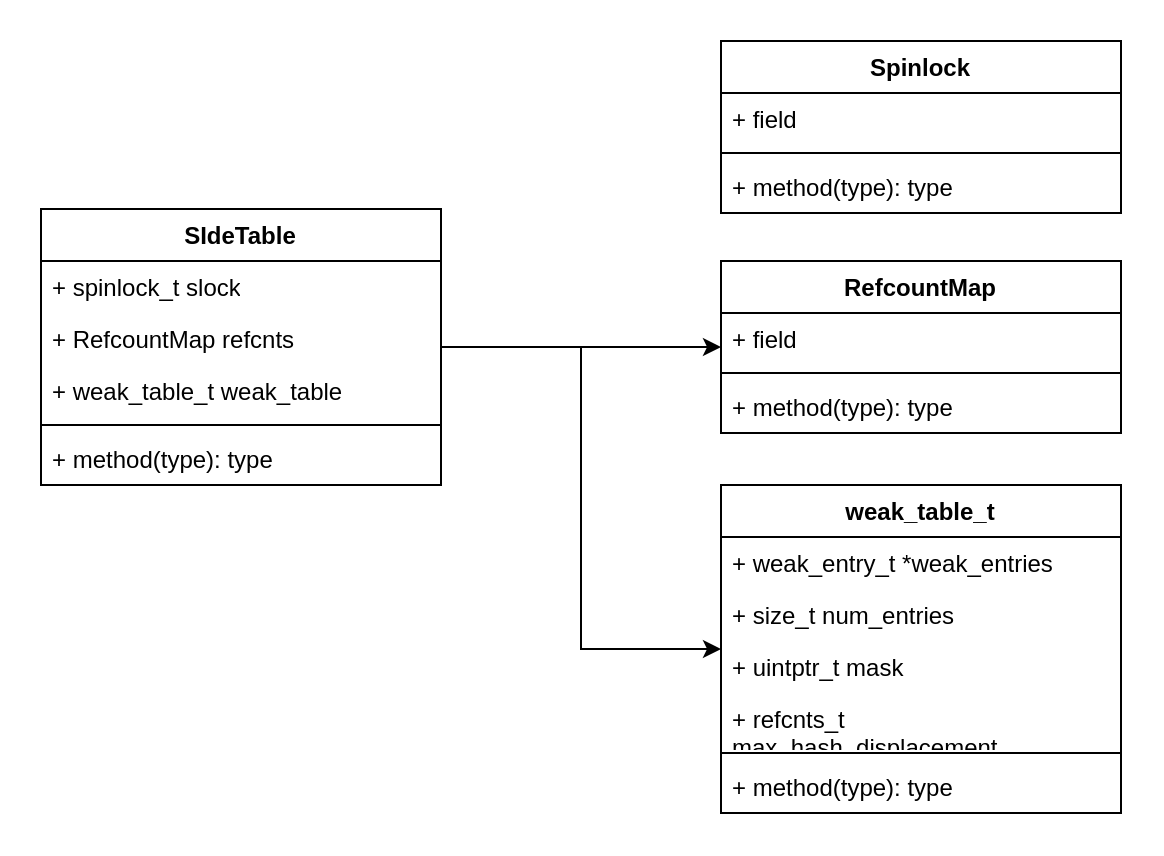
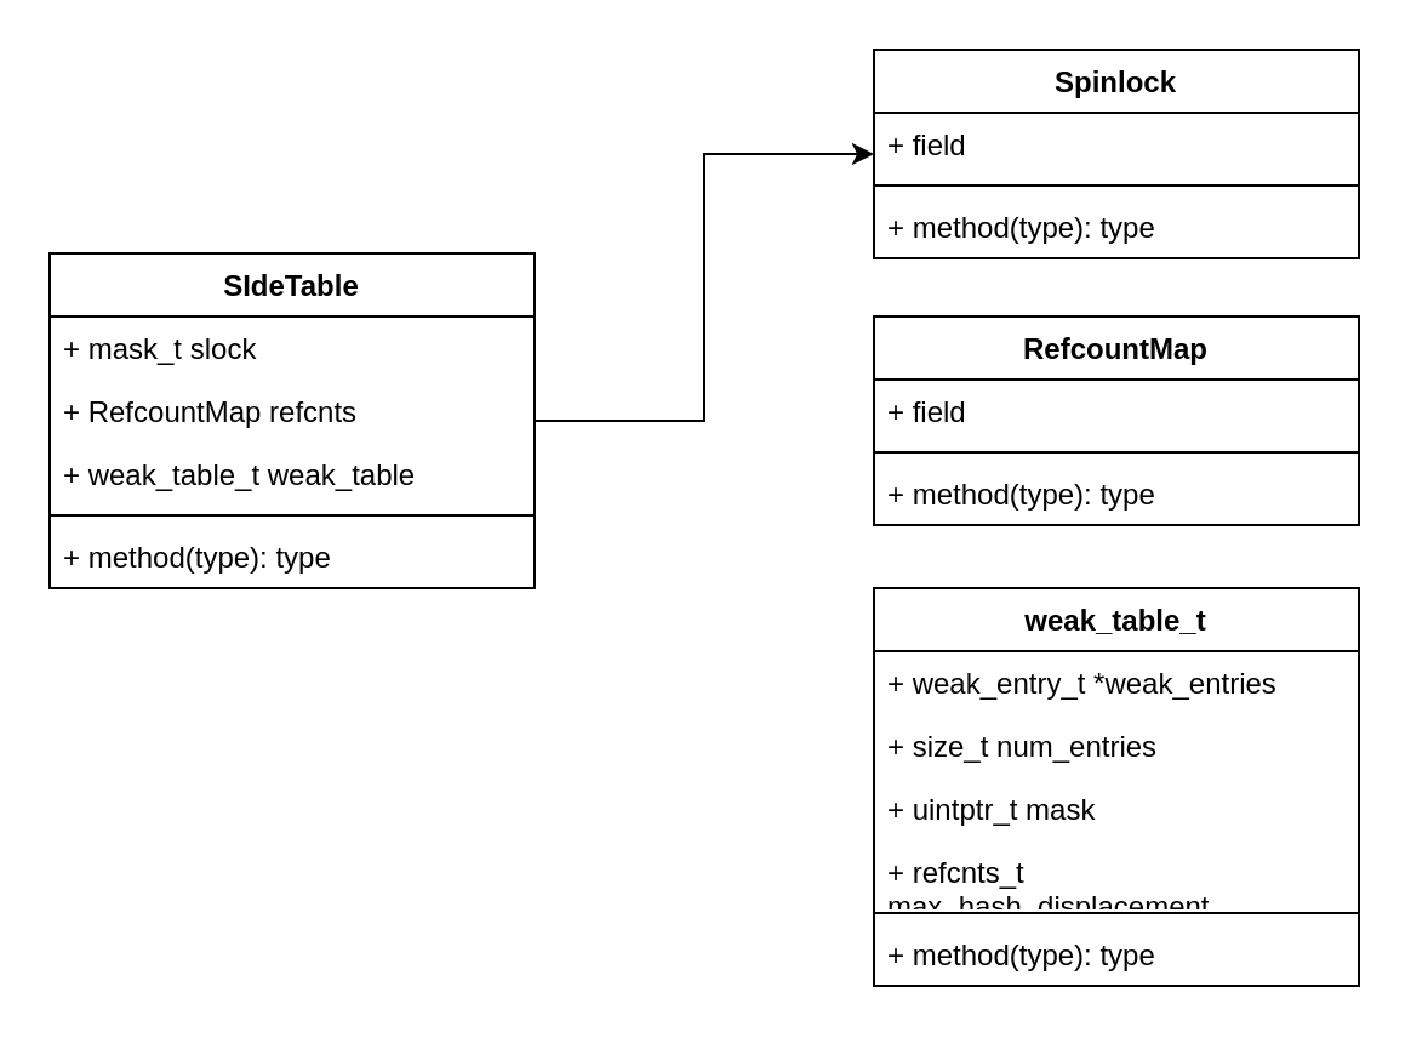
  <mxCell id="0" />
  <mxCell id="1" parent="0" />
- <mxCell id="3" style="edgeStyle=orthogonalEdgeStyle;rounded=0;orthogonalLoop=1;jettySize=auto;html=1;" edge="1" parent="1" source="5" target="15"><mxGeometry relative="1" as="geometry" /></mxCell>
- <mxCell id="4" style="edgeStyle=orthogonalEdgeStyle;rounded=0;orthogonalLoop=1;jettySize=auto;html=1;" edge="1" parent="1" source="5" target="19"><mxGeometry relative="1" as="geometry" /></mxCell>
+ <mxCell id="2" style="edgeStyle=orthogonalEdgeStyle;rounded=0;orthogonalLoop=1;jettySize=auto;html=1;" edge="1" parent="1" source="5" target="11"><mxGeometry relative="1" as="geometry" /></mxCell>
  <mxCell id="5" value="SIdeTable" style="swimlane;fontStyle=1;align=center;verticalAlign=top;childLayout=stackLayout;horizontal=1;startSize=26;horizontalStack=0;resizeParent=1;resizeParentMax=0;resizeLast=0;collapsible=1;marginBottom=0;whiteSpace=wrap;html=1;" vertex="1" parent="1"><mxGeometry x="20" y="104" width="200" height="138" as="geometry" /></mxCell>
- <mxCell id="6" value="+ spinlock_t slock" style="text;strokeColor=none;fillColor=none;align=left;verticalAlign=top;spacingLeft=4;spacingRight=4;overflow=hidden;rotatable=0;points=[[0,0.5],[1,0.5]];portConstraint=eastwest;whiteSpace=wrap;html=1;" vertex="1" parent="5"><mxGeometry y="26" width="200" height="26" as="geometry" /></mxCell>
+ <mxCell id="6" value="+ mask_t slock" style="text;strokeColor=none;fillColor=none;align=left;verticalAlign=top;spacingLeft=4;spacingRight=4;overflow=hidden;rotatable=0;points=[[0,0.5],[1,0.5]];portConstraint=eastwest;whiteSpace=wrap;html=1;" vertex="1" parent="5"><mxGeometry y="26" width="200" height="26" as="geometry" /></mxCell>
  <mxCell id="7" value="+ RefcountMap refcnts" style="text;strokeColor=none;fillColor=none;align=left;verticalAlign=top;spacingLeft=4;spacingRight=4;overflow=hidden;rotatable=0;points=[[0,0.5],[1,0.5]];portConstraint=eastwest;whiteSpace=wrap;html=1;" vertex="1" parent="5"><mxGeometry y="52" width="200" height="26" as="geometry" /></mxCell>
  <mxCell id="8" value="+ weak_table_t weak_table" style="text;strokeColor=none;fillColor=none;align=left;verticalAlign=top;spacingLeft=4;spacingRight=4;overflow=hidden;rotatable=0;points=[[0,0.5],[1,0.5]];portConstraint=eastwest;whiteSpace=wrap;html=1;" vertex="1" parent="5"><mxGeometry y="78" width="200" height="26" as="geometry" /></mxCell>
  <mxCell id="9" value="" style="line;strokeWidth=1;fillColor=none;align=left;verticalAlign=middle;spacingTop=-1;spacingLeft=3;spacingRight=3;rotatable=0;labelPosition=right;points=[];portConstraint=eastwest;strokeColor=inherit;" vertex="1" parent="5"><mxGeometry y="104" width="200" height="8" as="geometry" /></mxCell>
  <mxCell id="10" value="+ method(type): type" style="text;strokeColor=none;fillColor=none;align=left;verticalAlign=top;spacingLeft=4;spacingRight=4;overflow=hidden;rotatable=0;points=[[0,0.5],[1,0.5]];portConstraint=eastwest;whiteSpace=wrap;html=1;" vertex="1" parent="5"><mxGeometry y="112" width="200" height="26" as="geometry" /></mxCell>
  <mxCell id="11" value="Spinlock" style="swimlane;fontStyle=1;align=center;verticalAlign=top;childLayout=stackLayout;horizontal=1;startSize=26;horizontalStack=0;resizeParent=1;resizeParentMax=0;resizeLast=0;collapsible=1;marginBottom=0;whiteSpace=wrap;html=1;" vertex="1" parent="1"><mxGeometry x="360" y="20" width="200" height="86" as="geometry" /></mxCell>
  <mxCell id="12" value="+ field" style="text;strokeColor=none;fillColor=none;align=left;verticalAlign=top;spacingLeft=4;spacingRight=4;overflow=hidden;rotatable=0;points=[[0,0.5],[1,0.5]];portConstraint=eastwest;whiteSpace=wrap;html=1;" vertex="1" parent="11"><mxGeometry y="26" width="200" height="26" as="geometry" /></mxCell>
  <mxCell id="13" value="" style="line;strokeWidth=1;fillColor=none;align=left;verticalAlign=middle;spacingTop=-1;spacingLeft=3;spacingRight=3;rotatable=0;labelPosition=right;points=[];portConstraint=eastwest;strokeColor=inherit;" vertex="1" parent="11"><mxGeometry y="52" width="200" height="8" as="geometry" /></mxCell>
  <mxCell id="14" value="+ method(type): type" style="text;strokeColor=none;fillColor=none;align=left;verticalAlign=top;spacingLeft=4;spacingRight=4;overflow=hidden;rotatable=0;points=[[0,0.5],[1,0.5]];portConstraint=eastwest;whiteSpace=wrap;html=1;" vertex="1" parent="11"><mxGeometry y="60" width="200" height="26" as="geometry" /></mxCell>
  <mxCell id="15" value="RefcountMap" style="swimlane;fontStyle=1;align=center;verticalAlign=top;childLayout=stackLayout;horizontal=1;startSize=26;horizontalStack=0;resizeParent=1;resizeParentMax=0;resizeLast=0;collapsible=1;marginBottom=0;whiteSpace=wrap;html=1;" vertex="1" parent="1"><mxGeometry x="360" y="130" width="200" height="86" as="geometry" /></mxCell>
  <mxCell id="16" value="+ field" style="text;strokeColor=none;fillColor=none;align=left;verticalAlign=top;spacingLeft=4;spacingRight=4;overflow=hidden;rotatable=0;points=[[0,0.5],[1,0.5]];portConstraint=eastwest;whiteSpace=wrap;html=1;" vertex="1" parent="15"><mxGeometry y="26" width="200" height="26" as="geometry" /></mxCell>
  <mxCell id="17" value="" style="line;strokeWidth=1;fillColor=none;align=left;verticalAlign=middle;spacingTop=-1;spacingLeft=3;spacingRight=3;rotatable=0;labelPosition=right;points=[];portConstraint=eastwest;strokeColor=inherit;" vertex="1" parent="15"><mxGeometry y="52" width="200" height="8" as="geometry" /></mxCell>
  <mxCell id="18" value="+ method(type): type" style="text;strokeColor=none;fillColor=none;align=left;verticalAlign=top;spacingLeft=4;spacingRight=4;overflow=hidden;rotatable=0;points=[[0,0.5],[1,0.5]];portConstraint=eastwest;whiteSpace=wrap;html=1;" vertex="1" parent="15"><mxGeometry y="60" width="200" height="26" as="geometry" /></mxCell>
  <mxCell id="19" value="weak_table_t" style="swimlane;fontStyle=1;align=center;verticalAlign=top;childLayout=stackLayout;horizontal=1;startSize=26;horizontalStack=0;resizeParent=1;resizeParentMax=0;resizeLast=0;collapsible=1;marginBottom=0;whiteSpace=wrap;html=1;" vertex="1" parent="1"><mxGeometry x="360" y="242" width="200" height="164" as="geometry" /></mxCell>
  <mxCell id="20" value="+ weak_entry_t *weak_entries" style="text;strokeColor=none;fillColor=none;align=left;verticalAlign=top;spacingLeft=4;spacingRight=4;overflow=hidden;rotatable=0;points=[[0,0.5],[1,0.5]];portConstraint=eastwest;whiteSpace=wrap;html=1;" vertex="1" parent="19"><mxGeometry y="26" width="200" height="26" as="geometry" /></mxCell>
  <mxCell id="21" value="+ size_t num_entries" style="text;strokeColor=none;fillColor=none;align=left;verticalAlign=top;spacingLeft=4;spacingRight=4;overflow=hidden;rotatable=0;points=[[0,0.5],[1,0.5]];portConstraint=eastwest;whiteSpace=wrap;html=1;" vertex="1" parent="19"><mxGeometry y="52" width="200" height="26" as="geometry" /></mxCell>
  <mxCell id="22" value="+ uintptr_t mask" style="text;strokeColor=none;fillColor=none;align=left;verticalAlign=top;spacingLeft=4;spacingRight=4;overflow=hidden;rotatable=0;points=[[0,0.5],[1,0.5]];portConstraint=eastwest;whiteSpace=wrap;html=1;" vertex="1" parent="19"><mxGeometry y="78" width="200" height="26" as="geometry" /></mxCell>
  <mxCell id="23" value="+ refcnts_t max_hash_displacement" style="text;strokeColor=none;fillColor=none;align=left;verticalAlign=top;spacingLeft=4;spacingRight=4;overflow=hidden;rotatable=0;points=[[0,0.5],[1,0.5]];portConstraint=eastwest;whiteSpace=wrap;html=1;" vertex="1" parent="19"><mxGeometry y="104" width="200" height="26" as="geometry" /></mxCell>
  <mxCell id="24" value="" style="line;strokeWidth=1;fillColor=none;align=left;verticalAlign=middle;spacingTop=-1;spacingLeft=3;spacingRight=3;rotatable=0;labelPosition=right;points=[];portConstraint=eastwest;strokeColor=inherit;" vertex="1" parent="19"><mxGeometry y="130" width="200" height="8" as="geometry" /></mxCell>
  <mxCell id="25" value="+ method(type): type" style="text;strokeColor=none;fillColor=none;align=left;verticalAlign=top;spacingLeft=4;spacingRight=4;overflow=hidden;rotatable=0;points=[[0,0.5],[1,0.5]];portConstraint=eastwest;whiteSpace=wrap;html=1;" vertex="1" parent="19"><mxGeometry y="138" width="200" height="26" as="geometry" /></mxCell>
